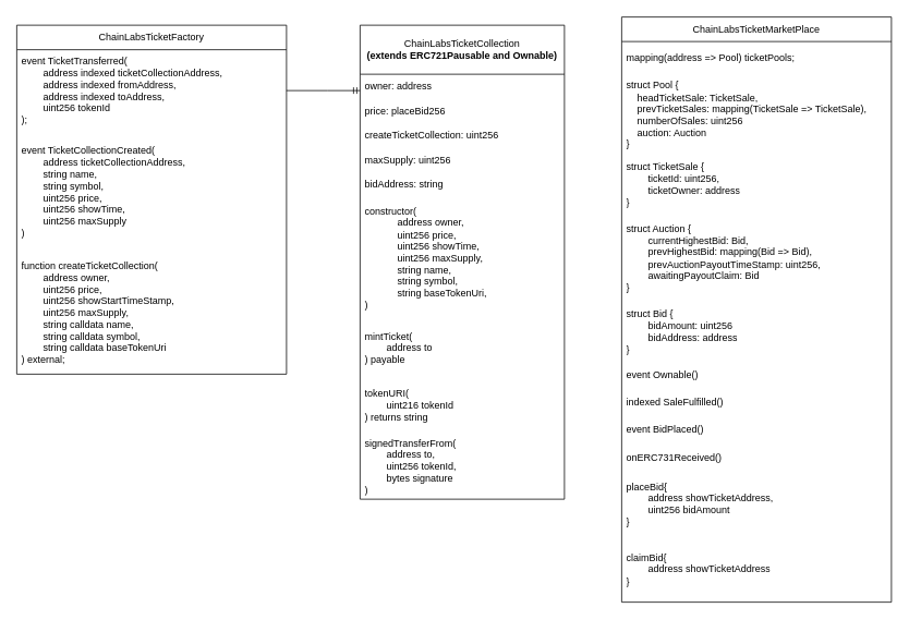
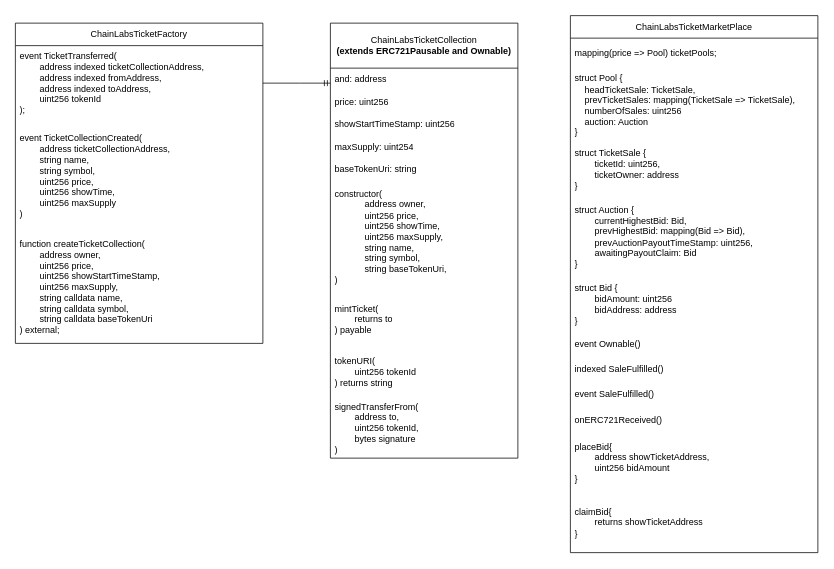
  <mxCell id="0" />
  <mxCell id="1" parent="0" />
  <mxCell id="2" value="" style="edgeStyle=orthogonalEdgeStyle;rounded=0;orthogonalLoop=1;jettySize=auto;html=1;endArrow=ERmandOne;endFill=0;" parent="1" source="4" target="7" edge="1"><mxGeometry relative="1" as="geometry"><mxPoint x="20" y="410" as="sourcePoint" /><mxPoint x="320" y="340" as="targetPoint" /><Array as="points"><mxPoint x="400" y="110" /><mxPoint x="400" y="110" /></Array></mxGeometry></mxCell>
  <mxCell id="3" value="ChainLabsTicketFactory" style="swimlane;fontStyle=0;childLayout=stackLayout;horizontal=1;startSize=30;horizontalStack=0;resizeParent=1;resizeParentMax=0;resizeLast=0;collapsible=1;marginBottom=0;whiteSpace=wrap;html=1;" parent="1" vertex="1"><mxGeometry x="20" y="30" width="330" height="427" as="geometry" /></mxCell>
  <mxCell id="4" value="&lt;div&gt;event TicketTransferred(&lt;/div&gt;&lt;div&gt;&amp;nbsp; &amp;nbsp; &amp;nbsp; &amp;nbsp; address indexed ticketCollectionAddress,&lt;/div&gt;&lt;div&gt;&amp;nbsp; &amp;nbsp; &amp;nbsp; &amp;nbsp; address indexed fromAddress,&lt;/div&gt;&lt;div&gt;&amp;nbsp; &amp;nbsp; &amp;nbsp; &amp;nbsp; address indexed toAddress,&lt;/div&gt;&lt;div&gt;&amp;nbsp; &amp;nbsp; &amp;nbsp; &amp;nbsp; uint256 tokenId&lt;/div&gt;&lt;div&gt;);&lt;/div&gt;" style="text;strokeColor=none;fillColor=none;align=left;verticalAlign=middle;spacingLeft=4;spacingRight=4;overflow=hidden;points=[[0,0.5],[1,0.5]];portConstraint=eastwest;rotatable=0;whiteSpace=wrap;html=1;" parent="3" vertex="1"><mxGeometry y="30" width="330" height="100" as="geometry" /></mxCell>
  <mxCell id="5" value="&lt;div&gt;event TicketCollectionCreated(&lt;/div&gt;&lt;div&gt;&amp;nbsp; &amp;nbsp; &amp;nbsp; &amp;nbsp; address ticketCollectionAddress,&lt;/div&gt;&lt;div&gt;&amp;nbsp; &amp;nbsp; &amp;nbsp; &amp;nbsp; string name,&lt;/div&gt;&lt;div&gt;&amp;nbsp; &amp;nbsp; &amp;nbsp; &amp;nbsp; string symbol,&lt;/div&gt;&lt;div&gt;&amp;nbsp; &amp;nbsp; &amp;nbsp; &amp;nbsp; uint256 price,&lt;/div&gt;&lt;div&gt;&amp;nbsp; &amp;nbsp; &amp;nbsp; &amp;nbsp; uint256 showTime,&lt;/div&gt;&lt;div&gt;&amp;nbsp; &amp;nbsp; &amp;nbsp; &amp;nbsp; uint256 maxSupply&lt;/div&gt;&lt;div&gt;)&lt;/div&gt;" style="text;strokeColor=none;fillColor=none;align=left;verticalAlign=middle;spacingLeft=4;spacingRight=4;overflow=hidden;points=[[0,0.5],[1,0.5]];portConstraint=eastwest;rotatable=0;whiteSpace=wrap;html=1;" vertex="1" parent="3"><mxGeometry y="130" width="330" height="147" as="geometry" /></mxCell>
  <mxCell id="6" value="&lt;div&gt;function createTicketCollection(&lt;/div&gt;&lt;div&gt;&amp;nbsp; &amp;nbsp; &amp;nbsp; &amp;nbsp; address owner,&lt;/div&gt;&lt;div&gt;&amp;nbsp; &amp;nbsp; &amp;nbsp; &amp;nbsp; uint256 price,&lt;/div&gt;&lt;div&gt;&amp;nbsp; &amp;nbsp; &amp;nbsp; &amp;nbsp; uint256 showStartTimeStamp,&lt;/div&gt;&lt;div&gt;&amp;nbsp; &amp;nbsp; &amp;nbsp; &amp;nbsp; uint256 maxSupply,&lt;/div&gt;&lt;div&gt;&amp;nbsp; &amp;nbsp; &amp;nbsp; &amp;nbsp; string calldata name,&lt;/div&gt;&lt;div&gt;&amp;nbsp; &amp;nbsp; &amp;nbsp; &amp;nbsp; string calldata symbol,&lt;/div&gt;&lt;div&gt;&amp;nbsp; &amp;nbsp; &amp;nbsp; &amp;nbsp; string calldata baseTokenUri&lt;/div&gt;&lt;div&gt;&lt;span style=&quot;background-color: initial;&quot;&gt;) external;&lt;/span&gt;&lt;/div&gt;" style="text;strokeColor=none;fillColor=none;align=left;verticalAlign=middle;spacingLeft=4;spacingRight=4;overflow=hidden;points=[[0,0.5],[1,0.5]];portConstraint=eastwest;rotatable=0;whiteSpace=wrap;html=1;" parent="3" vertex="1"><mxGeometry y="277" width="330" height="150" as="geometry" /></mxCell>
  <mxCell id="7" value="ChainLabsTicketCollection&lt;br style=&quot;border-color: var(--border-color); font-weight: 700;&quot;&gt;&lt;span style=&quot;font-weight: 700;&quot;&gt;(extends ERC721Pausable and Ownable)&lt;/span&gt;" style="swimlane;fontStyle=0;childLayout=stackLayout;horizontal=1;startSize=60;horizontalStack=0;resizeParent=1;resizeParentMax=0;resizeLast=0;collapsible=1;marginBottom=0;whiteSpace=wrap;html=1;" parent="1" vertex="1"><mxGeometry x="440" y="30" width="250" height="580" as="geometry" /></mxCell>
- <mxCell id="8" value="owner: address" style="text;strokeColor=none;fillColor=none;align=left;verticalAlign=middle;spacingLeft=4;spacingRight=4;overflow=hidden;points=[[0,0.5],[1,0.5]];portConstraint=eastwest;rotatable=0;whiteSpace=wrap;html=1;" parent="7" vertex="1"><mxGeometry y="60" width="250" height="30" as="geometry" /></mxCell>
- <mxCell id="9" value="price: placeBid256" style="text;strokeColor=none;fillColor=none;align=left;verticalAlign=middle;spacingLeft=4;spacingRight=4;overflow=hidden;points=[[0,0.5],[1,0.5]];portConstraint=eastwest;rotatable=0;whiteSpace=wrap;html=1;" parent="7" vertex="1"><mxGeometry y="90" width="250" height="30" as="geometry" /></mxCell>
- <mxCell id="10" value="createTicketCollection: uint256" style="text;strokeColor=none;fillColor=none;align=left;verticalAlign=middle;spacingLeft=4;spacingRight=4;overflow=hidden;points=[[0,0.5],[1,0.5]];portConstraint=eastwest;rotatable=0;whiteSpace=wrap;html=1;" parent="7" vertex="1"><mxGeometry y="120" width="250" height="30" as="geometry" /></mxCell>
- <mxCell id="11" value="maxSupply: uint256" style="text;strokeColor=none;fillColor=none;align=left;verticalAlign=middle;spacingLeft=4;spacingRight=4;overflow=hidden;points=[[0,0.5],[1,0.5]];portConstraint=eastwest;rotatable=0;whiteSpace=wrap;html=1;" parent="7" vertex="1"><mxGeometry y="150" width="250" height="30" as="geometry" /></mxCell>
- <mxCell id="12" value="bidAddress: string" style="text;strokeColor=none;fillColor=none;align=left;verticalAlign=middle;spacingLeft=4;spacingRight=4;overflow=hidden;points=[[0,0.5],[1,0.5]];portConstraint=eastwest;rotatable=0;whiteSpace=wrap;html=1;" parent="7" vertex="1"><mxGeometry y="180" width="250" height="30" as="geometry" /></mxCell>
+ <mxCell id="8" value="and: address" style="text;strokeColor=none;fillColor=none;align=left;verticalAlign=middle;spacingLeft=4;spacingRight=4;overflow=hidden;points=[[0,0.5],[1,0.5]];portConstraint=eastwest;rotatable=0;whiteSpace=wrap;html=1;" parent="7" vertex="1"><mxGeometry y="60" width="250" height="30" as="geometry" /></mxCell>
+ <mxCell id="9" value="price: uint256" style="text;strokeColor=none;fillColor=none;align=left;verticalAlign=middle;spacingLeft=4;spacingRight=4;overflow=hidden;points=[[0,0.5],[1,0.5]];portConstraint=eastwest;rotatable=0;whiteSpace=wrap;html=1;" parent="7" vertex="1"><mxGeometry y="90" width="250" height="30" as="geometry" /></mxCell>
+ <mxCell id="10" value="showStartTimeStamp: uint256" style="text;strokeColor=none;fillColor=none;align=left;verticalAlign=middle;spacingLeft=4;spacingRight=4;overflow=hidden;points=[[0,0.5],[1,0.5]];portConstraint=eastwest;rotatable=0;whiteSpace=wrap;html=1;" parent="7" vertex="1"><mxGeometry y="120" width="250" height="30" as="geometry" /></mxCell>
+ <mxCell id="11" value="maxSupply: uint254" style="text;strokeColor=none;fillColor=none;align=left;verticalAlign=middle;spacingLeft=4;spacingRight=4;overflow=hidden;points=[[0,0.5],[1,0.5]];portConstraint=eastwest;rotatable=0;whiteSpace=wrap;html=1;" parent="7" vertex="1"><mxGeometry y="150" width="250" height="30" as="geometry" /></mxCell>
+ <mxCell id="12" value="baseTokenUri: string" style="text;strokeColor=none;fillColor=none;align=left;verticalAlign=middle;spacingLeft=4;spacingRight=4;overflow=hidden;points=[[0,0.5],[1,0.5]];portConstraint=eastwest;rotatable=0;whiteSpace=wrap;html=1;" parent="7" vertex="1"><mxGeometry y="180" width="250" height="30" as="geometry" /></mxCell>
  <mxCell id="13" value="constructor(&lt;br&gt;&lt;blockquote style=&quot;margin: 0 0 0 40px; border: none; padding: 0px;&quot;&gt;address owner,&lt;br&gt;uint256 price,&lt;br&gt;uint256 showTime,&lt;br&gt;uint256 maxSupply,&lt;span style=&quot;&quot;&gt;&lt;span style=&quot;white-space: pre;&quot;&gt;&amp;nbsp;&amp;nbsp;&amp;nbsp;&amp;nbsp;&lt;/span&gt;&lt;/span&gt;&lt;span style=&quot;&quot;&gt;&lt;span style=&quot;white-space: pre;&quot;&gt;&amp;nbsp;&amp;nbsp;&amp;nbsp;&amp;nbsp;&lt;/span&gt;&lt;/span&gt;&lt;span style=&quot;&quot;&gt;&lt;span style=&quot;white-space: pre;&quot;&gt;&amp;nbsp;&amp;nbsp;&amp;nbsp;&amp;nbsp;&lt;br&gt;&lt;/span&gt;&lt;/span&gt;&lt;span style=&quot;&quot;&gt;string name,&lt;/span&gt;&lt;/blockquote&gt;&lt;span style=&quot;&quot;&gt;&lt;/span&gt;&lt;blockquote style=&quot;margin: 0 0 0 40px; border: none; padding: 0px;&quot;&gt;&lt;/blockquote&gt;&lt;span style=&quot;background-color: initial; border-color: var(--border-color);&quot;&gt;&lt;span style=&quot;white-space: pre;&quot;&gt;&amp;nbsp;&amp;nbsp;&amp;nbsp;&amp;nbsp;&#09;&lt;/span&gt;&amp;nbsp; &amp;nbsp;&amp;nbsp;&lt;/span&gt;&lt;span style=&quot;background-color: initial;&quot;&gt;string symbol,&lt;/span&gt;&lt;br&gt;&lt;span style=&quot;&quot;&gt;&lt;span style=&quot;white-space: pre;&quot;&gt;&amp;nbsp;&lt;span style=&quot;white-space: pre;&quot;&gt;&#09;&lt;/span&gt;    &lt;/span&gt;&lt;/span&gt;string baseTokenUri,&lt;span style=&quot;&quot;&gt;&lt;span style=&quot;white-space: pre;&quot;&gt;&amp;nbsp;&amp;nbsp;&amp;nbsp;&amp;nbsp;&lt;br&gt;&lt;/span&gt;&lt;/span&gt;)" style="text;strokeColor=none;fillColor=none;align=left;verticalAlign=middle;spacingLeft=4;spacingRight=4;overflow=hidden;points=[[0,0.5],[1,0.5]];portConstraint=eastwest;rotatable=0;whiteSpace=wrap;html=1;" parent="7" vertex="1"><mxGeometry y="210" width="250" height="150" as="geometry" /></mxCell>
- <mxCell id="14" value="mintTicket(&lt;br&gt;&lt;span style=&quot;white-space: pre;&quot;&gt;&#09;&lt;/span&gt;address to&lt;br&gt;) payable" style="text;strokeColor=none;fillColor=none;align=left;verticalAlign=middle;spacingLeft=4;spacingRight=4;overflow=hidden;points=[[0,0.5],[1,0.5]];portConstraint=eastwest;rotatable=0;whiteSpace=wrap;html=1;" parent="7" vertex="1"><mxGeometry y="360" width="250" height="70" as="geometry" /></mxCell>
- <mxCell id="15" value="tokenURI(&lt;br&gt;&lt;span style=&quot;white-space: pre;&quot;&gt;&#09;&lt;/span&gt;uint216 tokenId&lt;br&gt;) returns string" style="text;strokeColor=none;fillColor=none;align=left;verticalAlign=middle;spacingLeft=4;spacingRight=4;overflow=hidden;points=[[0,0.5],[1,0.5]];portConstraint=eastwest;rotatable=0;whiteSpace=wrap;html=1;" parent="7" vertex="1"><mxGeometry y="430" width="250" height="70" as="geometry" /></mxCell>
+ <mxCell id="14" value="mintTicket(&lt;br&gt;&lt;span style=&quot;white-space: pre;&quot;&gt;&#09;&lt;/span&gt;returns to&lt;br&gt;) payable" style="text;strokeColor=none;fillColor=none;align=left;verticalAlign=middle;spacingLeft=4;spacingRight=4;overflow=hidden;points=[[0,0.5],[1,0.5]];portConstraint=eastwest;rotatable=0;whiteSpace=wrap;html=1;" parent="7" vertex="1"><mxGeometry y="360" width="250" height="70" as="geometry" /></mxCell>
+ <mxCell id="15" value="tokenURI(&lt;br&gt;&lt;span style=&quot;white-space: pre;&quot;&gt;&#09;&lt;/span&gt;uint256 tokenId&lt;br&gt;) returns string" style="text;strokeColor=none;fillColor=none;align=left;verticalAlign=middle;spacingLeft=4;spacingRight=4;overflow=hidden;points=[[0,0.5],[1,0.5]];portConstraint=eastwest;rotatable=0;whiteSpace=wrap;html=1;" parent="7" vertex="1"><mxGeometry y="430" width="250" height="70" as="geometry" /></mxCell>
  <mxCell id="16" value="signedTransferFrom(&lt;br&gt;&lt;span style=&quot;white-space: pre;&quot;&gt;&#09;&lt;/span&gt;address to,&lt;br&gt;&lt;span style=&quot;white-space: pre;&quot;&gt;&#09;&lt;/span&gt;uint256 tokenId,&lt;br&gt;&lt;span style=&quot;white-space: pre;&quot;&gt;&#09;&lt;/span&gt;bytes signature&lt;br&gt;)" style="text;strokeColor=none;fillColor=none;align=left;verticalAlign=middle;spacingLeft=4;spacingRight=4;overflow=hidden;points=[[0,0.5],[1,0.5]];portConstraint=eastwest;rotatable=0;whiteSpace=wrap;html=1;" parent="7" vertex="1"><mxGeometry y="500" width="250" height="80" as="geometry" /></mxCell>
  <mxCell id="17" value="ChainLabsTicketMarketPlace" style="swimlane;fontStyle=0;childLayout=stackLayout;horizontal=1;startSize=30;horizontalStack=0;resizeParent=1;resizeParentMax=0;resizeLast=0;collapsible=1;marginBottom=0;whiteSpace=wrap;html=1;" parent="1" vertex="1"><mxGeometry x="760" y="20" width="330" height="716" as="geometry" /></mxCell>
- <mxCell id="18" value="mapping(address =&amp;gt; Pool) ticketPools;" style="text;strokeColor=none;fillColor=none;align=left;verticalAlign=middle;spacingLeft=4;spacingRight=4;overflow=hidden;points=[[0,0.5],[1,0.5]];portConstraint=eastwest;rotatable=0;whiteSpace=wrap;html=1;" parent="17" vertex="1"><mxGeometry y="30" width="330" height="40" as="geometry" /></mxCell>
+ <mxCell id="18" value="mapping(price =&amp;gt; Pool) ticketPools;" style="text;strokeColor=none;fillColor=none;align=left;verticalAlign=middle;spacingLeft=4;spacingRight=4;overflow=hidden;points=[[0,0.5],[1,0.5]];portConstraint=eastwest;rotatable=0;whiteSpace=wrap;html=1;" parent="17" vertex="1"><mxGeometry y="30" width="330" height="40" as="geometry" /></mxCell>
  <mxCell id="19" value="struct Pool {&lt;br&gt;&lt;span style=&quot;&quot;&gt;&lt;span style=&quot;&quot;&gt;&amp;nbsp;&amp;nbsp;&amp;nbsp;&amp;nbsp;&lt;/span&gt;&lt;/span&gt;headTicketSale: TicketSale,&lt;br&gt;&lt;span style=&quot;&quot;&gt;&lt;span style=&quot;&quot;&gt;&amp;nbsp;&amp;nbsp;&amp;nbsp;&amp;nbsp;&lt;/span&gt;&lt;/span&gt;prevTicketSales: mapping(TicketSale&amp;nbsp;=&amp;gt; TicketSale),&lt;br&gt;&lt;span style=&quot;&quot;&gt;&lt;span style=&quot;&quot;&gt;&amp;nbsp; &amp;nbsp; numberOfSales&lt;/span&gt;&lt;/span&gt;: uint256&lt;br&gt;&lt;span style=&quot;&quot;&gt;&lt;span style=&quot;&quot;&gt;&amp;nbsp;&amp;nbsp;&amp;nbsp;&amp;nbsp;&lt;/span&gt;&lt;/span&gt;auction: Auction&lt;br&gt;}" style="text;strokeColor=none;fillColor=none;align=left;verticalAlign=middle;spacingLeft=4;spacingRight=4;overflow=hidden;points=[[0,0.5],[1,0.5]];portConstraint=eastwest;rotatable=0;whiteSpace=wrap;html=1;" parent="17" vertex="1"><mxGeometry y="70" width="330" height="100" as="geometry" /></mxCell>
  <mxCell id="20" value="struct TicketSale {&lt;br&gt;&lt;span style=&quot;white-space: pre;&quot;&gt;&#09;&lt;/span&gt;ticketId: uint256,&lt;br&gt;&lt;span style=&quot;white-space: pre;&quot;&gt;&#09;&lt;/span&gt;ticketOwner: address&lt;br&gt;}" style="text;strokeColor=none;fillColor=none;align=left;verticalAlign=middle;spacingLeft=4;spacingRight=4;overflow=hidden;points=[[0,0.5],[1,0.5]];portConstraint=eastwest;rotatable=0;whiteSpace=wrap;html=1;" parent="17" vertex="1"><mxGeometry y="170" width="330" height="70" as="geometry" /></mxCell>
  <mxCell id="21" value="struct Auction {&lt;br&gt;&lt;span style=&quot;white-space: pre;&quot;&gt;&#09;&lt;/span&gt;currentHighestBid: Bid,&lt;br&gt;&lt;span style=&quot;white-space: pre;&quot;&gt;&#09;&lt;/span&gt;prevHighestBid: mapping(Bid =&amp;gt; Bid),&lt;br&gt;&lt;span style=&quot;white-space: pre;&quot;&gt;&#09;&lt;/span&gt;prevAuctionPayoutTimeStamp: uint256,&lt;br&gt;&lt;span style=&quot;white-space: pre;&quot;&gt;&#09;&lt;/span&gt;awaitingPayoutClaim: Bid&lt;br&gt;}" style="text;strokeColor=none;fillColor=none;align=left;verticalAlign=middle;spacingLeft=4;spacingRight=4;overflow=hidden;points=[[0,0.5],[1,0.5]];portConstraint=eastwest;rotatable=0;whiteSpace=wrap;html=1;" parent="17" vertex="1"><mxGeometry y="240" width="330" height="110" as="geometry" /></mxCell>
  <mxCell id="22" value="struct Bid {&lt;br&gt;&lt;span style=&quot;white-space: pre;&quot;&gt;&#09;&lt;/span&gt;bidAmount: uint256&lt;br&gt;&lt;span style=&quot;white-space: pre;&quot;&gt;&#09;&lt;/span&gt;bidAddress: address&lt;br&gt;}" style="text;strokeColor=none;fillColor=none;align=left;verticalAlign=middle;spacingLeft=4;spacingRight=4;overflow=hidden;points=[[0,0.5],[1,0.5]];portConstraint=eastwest;rotatable=0;whiteSpace=wrap;html=1;" parent="17" vertex="1"><mxGeometry y="350" width="330" height="70" as="geometry" /></mxCell>
  <mxCell id="23" value="event Ownable()" style="text;strokeColor=none;fillColor=none;align=left;verticalAlign=middle;spacingLeft=4;spacingRight=4;overflow=hidden;points=[[0,0.5],[1,0.5]];portConstraint=eastwest;rotatable=0;whiteSpace=wrap;html=1;" parent="17" vertex="1"><mxGeometry y="420" width="330" height="36" as="geometry" /></mxCell>
  <mxCell id="24" value="indexed SaleFulfilled()" style="text;strokeColor=none;fillColor=none;align=left;verticalAlign=middle;spacingLeft=4;spacingRight=4;overflow=hidden;points=[[0,0.5],[1,0.5]];portConstraint=eastwest;rotatable=0;whiteSpace=wrap;html=1;" parent="17" vertex="1"><mxGeometry y="456" width="330" height="31" as="geometry" /></mxCell>
- <mxCell id="25" value="event BidPlaced()" style="text;strokeColor=none;fillColor=none;align=left;verticalAlign=middle;spacingLeft=4;spacingRight=4;overflow=hidden;points=[[0,0.5],[1,0.5]];portConstraint=eastwest;rotatable=0;whiteSpace=wrap;html=1;" parent="17" vertex="1"><mxGeometry y="487" width="330" height="35" as="geometry" /></mxCell>
- <mxCell id="26" value="onERC731Received()" style="text;strokeColor=none;fillColor=none;align=left;verticalAlign=middle;spacingLeft=4;spacingRight=4;overflow=hidden;points=[[0,0.5],[1,0.5]];portConstraint=eastwest;rotatable=0;whiteSpace=wrap;html=1;" parent="17" vertex="1"><mxGeometry y="522" width="330" height="34" as="geometry" /></mxCell>
+ <mxCell id="25" value="event SaleFulfilled()" style="text;strokeColor=none;fillColor=none;align=left;verticalAlign=middle;spacingLeft=4;spacingRight=4;overflow=hidden;points=[[0,0.5],[1,0.5]];portConstraint=eastwest;rotatable=0;whiteSpace=wrap;html=1;" parent="17" vertex="1"><mxGeometry y="487" width="330" height="35" as="geometry" /></mxCell>
+ <mxCell id="26" value="onERC721Received()" style="text;strokeColor=none;fillColor=none;align=left;verticalAlign=middle;spacingLeft=4;spacingRight=4;overflow=hidden;points=[[0,0.5],[1,0.5]];portConstraint=eastwest;rotatable=0;whiteSpace=wrap;html=1;" parent="17" vertex="1"><mxGeometry y="522" width="330" height="34" as="geometry" /></mxCell>
  <mxCell id="27" value="placeBid{&lt;br&gt;&lt;span style=&quot;white-space: pre;&quot;&gt;&#09;&lt;/span&gt;address showTicketAddress,&lt;br&gt;&lt;span style=&quot;white-space: pre;&quot;&gt;&#09;&lt;/span&gt;uint256 bidAmount&lt;br&gt;}" style="text;strokeColor=none;fillColor=none;align=left;verticalAlign=middle;spacingLeft=4;spacingRight=4;overflow=hidden;points=[[0,0.5],[1,0.5]];portConstraint=eastwest;rotatable=0;whiteSpace=wrap;html=1;" parent="17" vertex="1"><mxGeometry y="556" width="330" height="80" as="geometry" /></mxCell>
- <mxCell id="28" value="claimBid{&lt;br&gt;&lt;span style=&quot;white-space: pre;&quot;&gt;&#09;&lt;/span&gt;address showTicketAddress&lt;br&gt;}" style="text;strokeColor=none;fillColor=none;align=left;verticalAlign=middle;spacingLeft=4;spacingRight=4;overflow=hidden;points=[[0,0.5],[1,0.5]];portConstraint=eastwest;rotatable=0;whiteSpace=wrap;html=1;" parent="17" vertex="1"><mxGeometry y="636" width="330" height="80" as="geometry" /></mxCell>
+ <mxCell id="28" value="claimBid{&lt;br&gt;&lt;span style=&quot;white-space: pre;&quot;&gt;&#09;&lt;/span&gt;returns showTicketAddress&lt;br&gt;}" style="text;strokeColor=none;fillColor=none;align=left;verticalAlign=middle;spacingLeft=4;spacingRight=4;overflow=hidden;points=[[0,0.5],[1,0.5]];portConstraint=eastwest;rotatable=0;whiteSpace=wrap;html=1;" parent="17" vertex="1"><mxGeometry y="636" width="330" height="80" as="geometry" /></mxCell>
